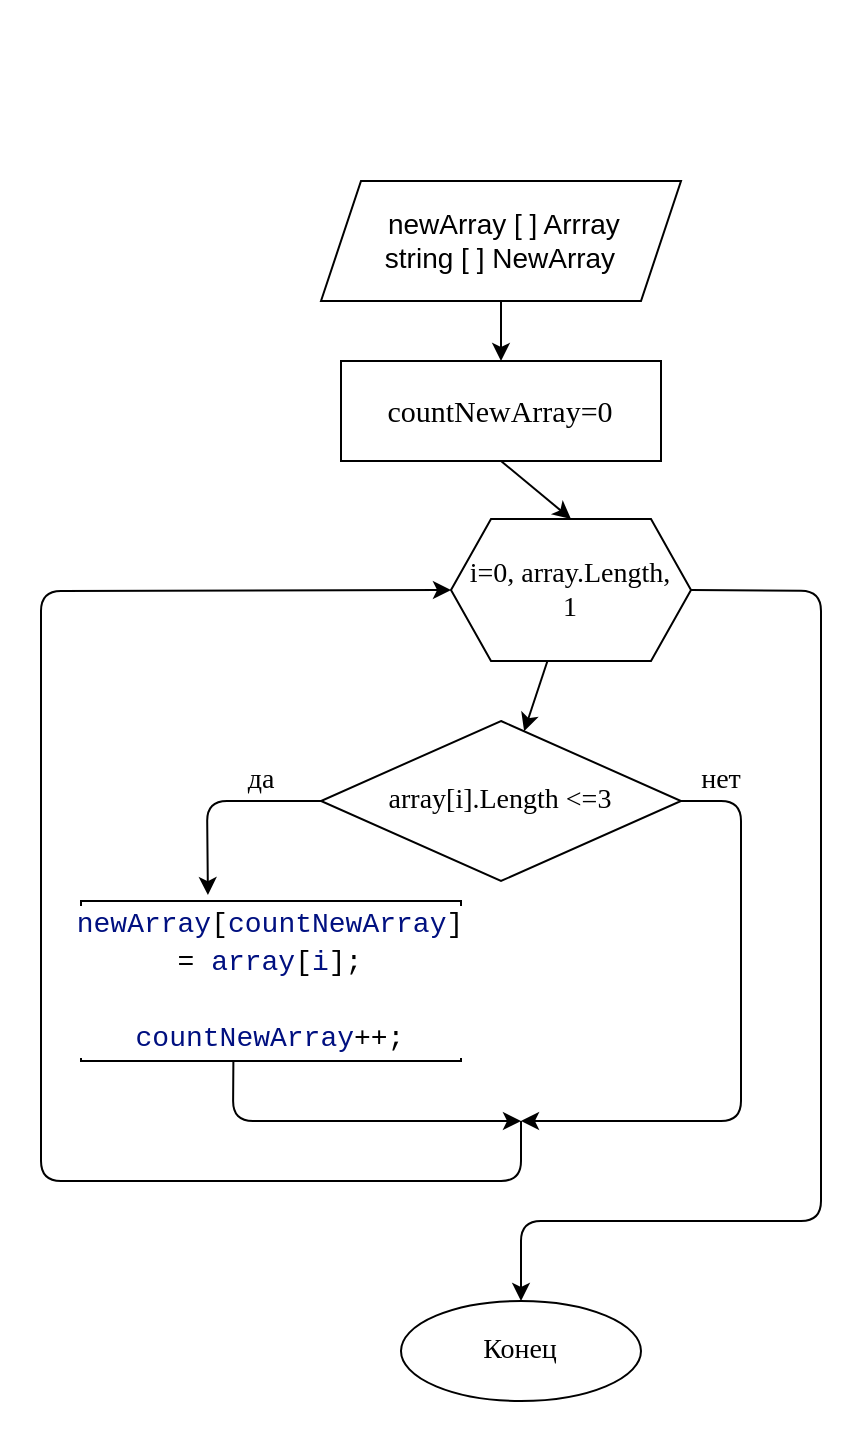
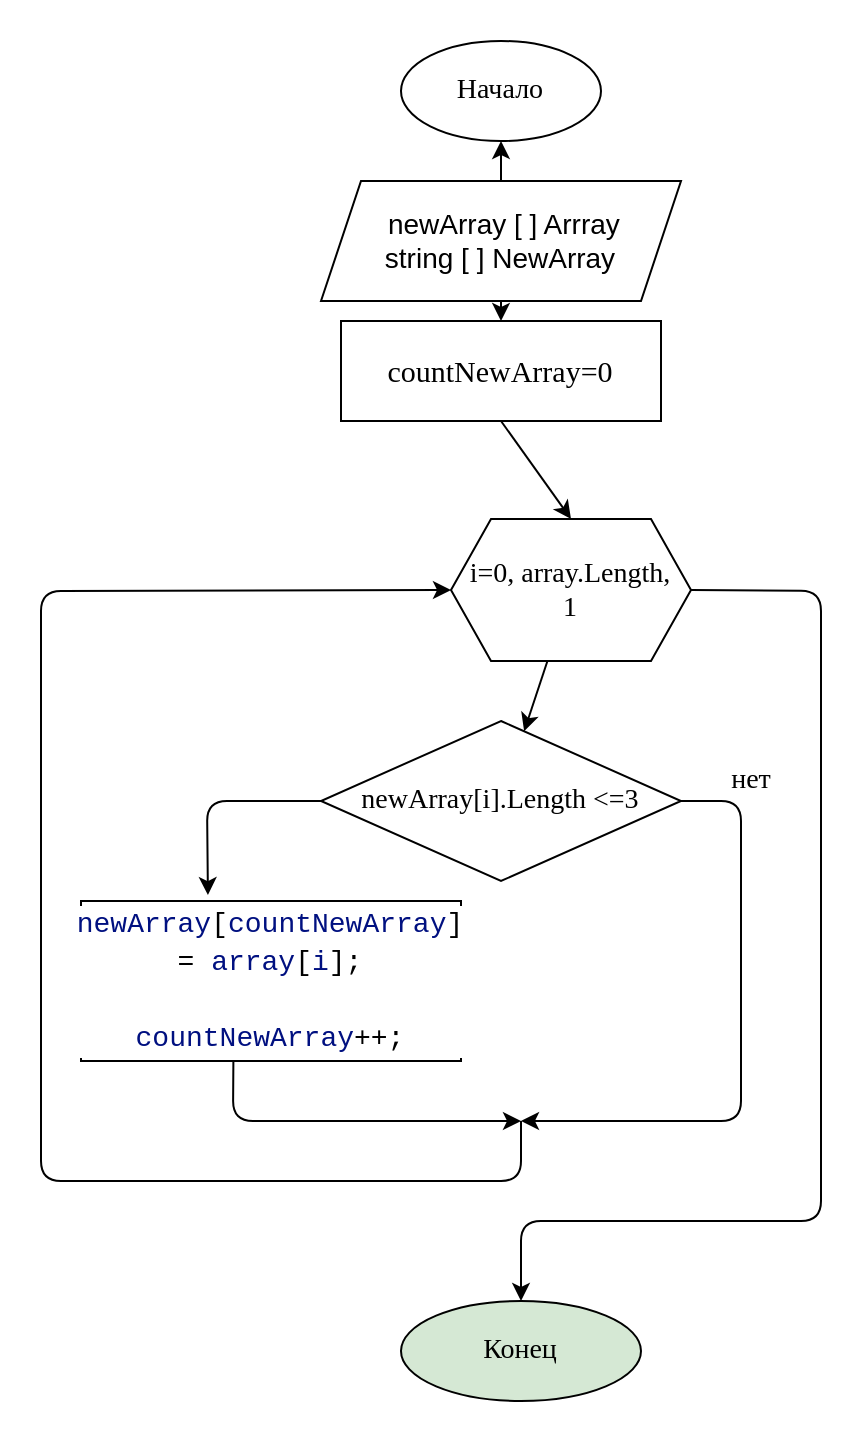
  <mxCell id="0" />
  <mxCell id="1" parent="0" />
  <mxCell id="2" value="" style="edgeStyle=none;html=1;" edge="1" parent="1" source="4" target="6"><mxGeometry relative="1" as="geometry" /></mxCell>
+ <mxCell id="3" value="" style="edgeStyle=none;html=1;fontFamily=Verdana;fontSize=14;" edge="1" parent="1" source="4" target="18"><mxGeometry relative="1" as="geometry" /></mxCell>
  <mxCell id="4" value="&lt;font style=&quot;font-size: 14px&quot;&gt;&amp;nbsp;newArray [ ] Arrray&lt;br&gt;string [ ] NewArray&lt;/font&gt;" style="shape=parallelogram;perimeter=parallelogramPerimeter;whiteSpace=wrap;html=1;fixedSize=1;align=center;" vertex="1" parent="1"><mxGeometry x="160" y="90" width="180" height="60" as="geometry" /></mxCell>
  <mxCell id="5" style="edgeStyle=none;html=1;exitX=0.5;exitY=1;exitDx=0;exitDy=0;entryX=0.5;entryY=0;entryDx=0;entryDy=0;fontFamily=Verdana;fontSize=14;" edge="1" parent="1" source="6" target="8"><mxGeometry relative="1" as="geometry" /></mxCell>
- <mxCell id="6" value="countNewArray=0&lt;br&gt;" style="whiteSpace=wrap;html=1;fontFamily=Verdana;horizontal=1;fontSize=15;" vertex="1" parent="1"><mxGeometry x="170" y="180" width="160" height="50" as="geometry" /></mxCell>
+ <mxCell id="6" value="countNewArray=0&lt;br&gt;" style="whiteSpace=wrap;html=1;fontFamily=Verdana;horizontal=1;fontSize=15;" vertex="1" parent="1"><mxGeometry x="170" y="160" width="160" height="50" as="geometry" /></mxCell>
  <mxCell id="7" value="" style="edgeStyle=none;html=1;fontFamily=Verdana;fontSize=14;" edge="1" parent="1" source="8" target="9"><mxGeometry relative="1" as="geometry" /></mxCell>
  <mxCell id="8" value="i=0, array.Length,&lt;br&gt;1" style="shape=hexagon;perimeter=hexagonPerimeter2;whiteSpace=wrap;html=1;fixedSize=1;fontFamily=Verdana;fontSize=14;" vertex="1" parent="1"><mxGeometry x="225" y="259" width="120" height="71" as="geometry" /></mxCell>
- <mxCell id="9" value="array[i].Length &amp;lt;=3" style="rhombus;whiteSpace=wrap;html=1;fontSize=14;fontFamily=Verdana;" vertex="1" parent="1"><mxGeometry x="160" y="360" width="180" height="80" as="geometry" /></mxCell>
+ <mxCell id="9" value="newArray[i].Length &amp;lt;=3" style="rhombus;whiteSpace=wrap;html=1;fontSize=14;fontFamily=Verdana;" vertex="1" parent="1"><mxGeometry x="160" y="360" width="180" height="80" as="geometry" /></mxCell>
  <mxCell id="10" value="&lt;div style=&quot;background-color: rgb(255 , 255 , 255) ; font-family: &amp;#34;consolas&amp;#34; , &amp;#34;courier new&amp;#34; , monospace ; line-height: 19px&quot;&gt;&lt;h4&gt;&lt;span style=&quot;font-weight: normal&quot;&gt;&lt;span style=&quot;color: #001080&quot;&gt;newArray&lt;/span&gt;[&lt;span style=&quot;color: #001080&quot;&gt;countNewArray&lt;/span&gt;] = &lt;span style=&quot;color: #001080&quot;&gt;array&lt;/span&gt;[&lt;span style=&quot;color: #001080&quot;&gt;i&lt;/span&gt;];&lt;br&gt;&amp;nbsp; &amp;nbsp; &amp;nbsp; &amp;nbsp; &amp;nbsp; &amp;nbsp; &lt;span style=&quot;color: #001080&quot;&gt;countNewArray&lt;/span&gt;++;&lt;/span&gt;&lt;/h4&gt;&lt;/div&gt;" style="whiteSpace=wrap;html=1;fontSize=14;fontFamily=Verdana;" vertex="1" parent="1"><mxGeometry x="40" y="450" width="190" height="80" as="geometry" /></mxCell>
  <mxCell id="11" value="" style="endArrow=classic;html=1;fontFamily=Verdana;fontSize=14;exitX=0;exitY=0.5;exitDx=0;exitDy=0;entryX=0.334;entryY=-0.037;entryDx=0;entryDy=0;entryPerimeter=0;" edge="1" parent="1" source="9" target="10"><mxGeometry width="50" height="50" relative="1" as="geometry"><mxPoint x="250" y="390" as="sourcePoint" /><mxPoint x="300" y="340" as="targetPoint" /><Array as="points"><mxPoint x="103" y="400" /></Array></mxGeometry></mxCell>
  <mxCell id="12" value="" style="endArrow=classic;html=1;fontFamily=Verdana;fontSize=14;exitX=0.401;exitY=1.003;exitDx=0;exitDy=0;exitPerimeter=0;" edge="1" parent="1" source="10"><mxGeometry width="50" height="50" relative="1" as="geometry"><mxPoint x="250" y="390" as="sourcePoint" /><mxPoint x="260" y="560" as="targetPoint" /><Array as="points"><mxPoint x="116" y="560" /></Array></mxGeometry></mxCell>
  <mxCell id="13" value="" style="endArrow=classic;html=1;fontFamily=Verdana;fontSize=14;exitX=1;exitY=0.5;exitDx=0;exitDy=0;" edge="1" parent="1" source="9"><mxGeometry width="50" height="50" relative="1" as="geometry"><mxPoint x="250" y="390" as="sourcePoint" /><mxPoint x="260" y="560" as="targetPoint" /><Array as="points"><mxPoint x="370" y="400" /><mxPoint x="370" y="560" /></Array></mxGeometry></mxCell>
- <mxCell id="14" value="да" style="text;html=1;align=center;verticalAlign=middle;resizable=0;points=[];autosize=1;strokeColor=none;fillColor=none;fontSize=14;fontFamily=Verdana;" vertex="1" parent="1"><mxGeometry x="115" y="380" width="30" height="20" as="geometry" /></mxCell>
- <mxCell id="15" value="нет" style="text;html=1;align=center;verticalAlign=middle;resizable=0;points=[];autosize=1;strokeColor=none;fillColor=none;fontSize=14;fontFamily=Verdana;" vertex="1" parent="1"><mxGeometry x="340" y="380" width="40" height="20" as="geometry" /></mxCell>
+ <mxCell id="15" value="нет" style="text;html=1;align=center;verticalAlign=middle;resizable=0;points=[];autosize=1;strokeColor=none;fillColor=none;fontSize=14;fontFamily=Verdana;" vertex="1" parent="1"><mxGeometry x="355" y="380" width="40" height="20" as="geometry" /></mxCell>
  <mxCell id="16" value="" style="endArrow=classic;html=1;fontFamily=Verdana;fontSize=14;entryX=0;entryY=0.5;entryDx=0;entryDy=0;" edge="1" parent="1" target="8"><mxGeometry width="50" height="50" relative="1" as="geometry"><mxPoint x="260" y="560" as="sourcePoint" /><mxPoint x="300" y="340" as="targetPoint" /><Array as="points"><mxPoint x="260" y="590" /><mxPoint x="20" y="590" /><mxPoint x="20" y="295" /></Array></mxGeometry></mxCell>
  <mxCell id="17" value="" style="endArrow=classic;html=1;fontFamily=Verdana;fontSize=14;exitX=1;exitY=0.5;exitDx=0;exitDy=0;" edge="1" parent="1" source="8"><mxGeometry width="50" height="50" relative="1" as="geometry"><mxPoint x="250" y="370" as="sourcePoint" /><mxPoint x="260" y="650" as="targetPoint" /><Array as="points"><mxPoint x="410" y="295" /><mxPoint x="410" y="610" /><mxPoint x="260" y="610" /></Array></mxGeometry></mxCell>
- <mxCell id="19" value="Конец" style="ellipse;whiteSpace=wrap;html=1;fontFamily=Verdana;fontSize=14;" vertex="1" parent="1"><mxGeometry x="200" y="650" width="120" height="50" as="geometry" /></mxCell>
+ <mxCell id="18" value="&lt;font style=&quot;font-size: 14px&quot;&gt;Начало&lt;/font&gt;" style="ellipse;whiteSpace=wrap;html=1;fontFamily=Verdana;" vertex="1" parent="1"><mxGeometry x="200" y="20" width="100" height="50" as="geometry" /></mxCell>
+ <mxCell id="19" value="Конец" style="ellipse;whiteSpace=wrap;html=1;fontFamily=Verdana;fontSize=14;fillColor=#d5e8d4;" vertex="1" parent="1"><mxGeometry x="200" y="650" width="120" height="50" as="geometry" /></mxCell>
